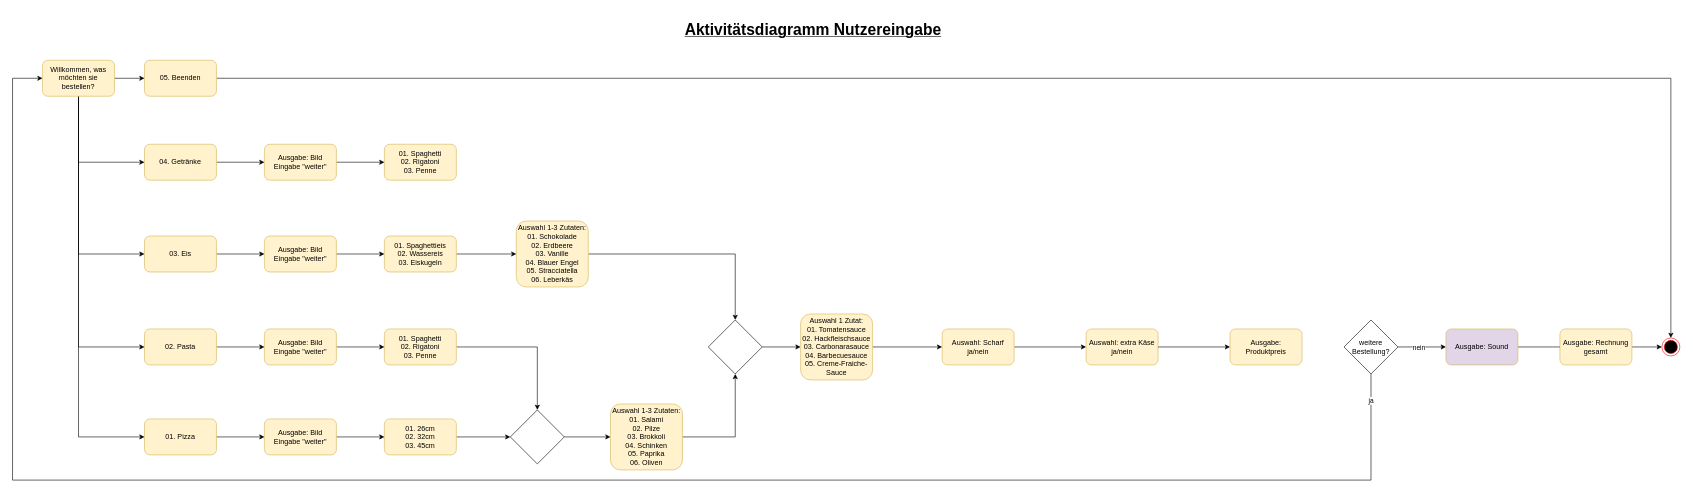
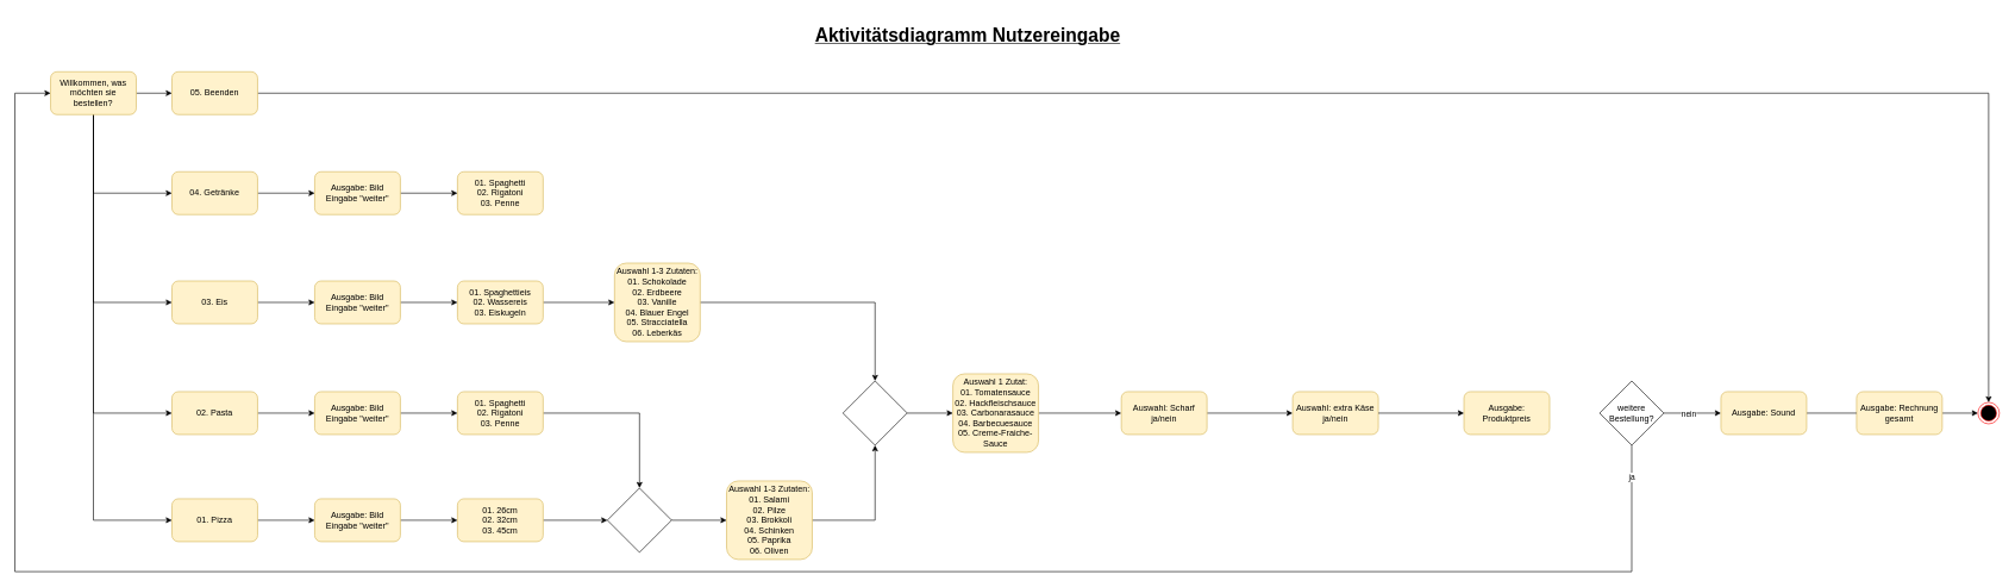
  <mxCell id="0" />
  <mxCell id="1" parent="0" />
  <mxCell id="2" style="edgeStyle=orthogonalEdgeStyle;rounded=0;orthogonalLoop=1;jettySize=auto;html=1;entryX=0;entryY=0.5;entryDx=0;entryDy=0;" edge="1" parent="1" source="7" target="58"><mxGeometry relative="1" as="geometry"><Array as="points"><mxPoint x="130" y="130" /></Array></mxGeometry></mxCell>
  <mxCell id="3" style="edgeStyle=orthogonalEdgeStyle;rounded=0;orthogonalLoop=1;jettySize=auto;html=1;entryX=0;entryY=0.5;entryDx=0;entryDy=0;" edge="1" parent="1" source="7" target="53"><mxGeometry relative="1" as="geometry"><Array as="points"><mxPoint x="130" y="270" /></Array></mxGeometry></mxCell>
  <mxCell id="4" style="edgeStyle=orthogonalEdgeStyle;rounded=0;orthogonalLoop=1;jettySize=auto;html=1;entryX=0;entryY=0.5;entryDx=0;entryDy=0;" edge="1" parent="1" source="7" target="13"><mxGeometry relative="1" as="geometry"><Array as="points"><mxPoint x="130" y="423" /></Array></mxGeometry></mxCell>
  <mxCell id="5" style="edgeStyle=orthogonalEdgeStyle;rounded=0;orthogonalLoop=1;jettySize=auto;html=1;entryX=0;entryY=0.5;entryDx=0;entryDy=0;" edge="1" parent="1" source="7" target="11"><mxGeometry relative="1" as="geometry"><Array as="points"><mxPoint x="130" y="578" /></Array></mxGeometry></mxCell>
  <mxCell id="6" style="edgeStyle=orthogonalEdgeStyle;rounded=0;orthogonalLoop=1;jettySize=auto;html=1;entryX=0;entryY=0.5;entryDx=0;entryDy=0;" edge="1" parent="1" source="7" target="9"><mxGeometry relative="1" as="geometry"><Array as="points"><mxPoint x="130" y="728" /></Array></mxGeometry></mxCell>
  <mxCell id="7" value="Willkommen, was möchten sie bestellen?" style="rounded=1;whiteSpace=wrap;html=1;fillColor=#fff2cc;strokeColor=#d6b656;" parent="1" vertex="1"><mxGeometry x="70" y="100" width="120" height="60" as="geometry" /></mxCell>
  <mxCell id="8" value="" style="edgeStyle=orthogonalEdgeStyle;rounded=0;orthogonalLoop=1;jettySize=auto;html=1;" parent="1" source="9" target="34" edge="1"><mxGeometry relative="1" as="geometry" /></mxCell>
  <mxCell id="9" value="01. Pizza" style="rounded=1;whiteSpace=wrap;html=1;fillColor=#fff2cc;strokeColor=#d6b656;flipH=0;" parent="1" vertex="1"><mxGeometry x="240" y="698" width="120" height="60" as="geometry" /></mxCell>
  <mxCell id="10" style="edgeStyle=orthogonalEdgeStyle;rounded=0;orthogonalLoop=1;jettySize=auto;html=1;entryX=0;entryY=0.5;entryDx=0;entryDy=0;" parent="1" source="11" target="38" edge="1"><mxGeometry relative="1" as="geometry" /></mxCell>
  <mxCell id="11" value="02. Pasta" style="rounded=1;whiteSpace=wrap;html=1;fillColor=#fff2cc;strokeColor=#d6b656;" parent="1" vertex="1"><mxGeometry x="240" y="548" width="120" height="60" as="geometry" /></mxCell>
  <mxCell id="12" style="edgeStyle=orthogonalEdgeStyle;rounded=0;orthogonalLoop=1;jettySize=auto;html=1;entryX=0;entryY=0.5;entryDx=0;entryDy=0;" parent="1" source="13" target="42" edge="1"><mxGeometry relative="1" as="geometry" /></mxCell>
  <mxCell id="13" value="03. Eis" style="rounded=1;whiteSpace=wrap;html=1;fillColor=#fff2cc;strokeColor=#d6b656;" parent="1" vertex="1"><mxGeometry x="240" y="393" width="120" height="60" as="geometry" /></mxCell>
  <mxCell id="14" value="&lt;span style=&quot;font-size: 26px;&quot;&gt;Aktivitätsdiagramm Nutzereingabe&lt;/span&gt;" style="text;html=1;strokeColor=none;fillColor=none;align=center;verticalAlign=middle;whiteSpace=wrap;rounded=0;fontSize=11;fontFamily=Helvetica;fontColor=default;fontStyle=5" parent="1" vertex="1"><mxGeometry x="1100" y="20" width="510" height="60" as="geometry" /></mxCell>
  <mxCell id="15" style="edgeStyle=orthogonalEdgeStyle;rounded=0;orthogonalLoop=1;jettySize=auto;html=1;" parent="1" source="16" target="51" edge="1"><mxGeometry relative="1" as="geometry" /></mxCell>
  <mxCell id="16" value="01. 26cm&lt;br&gt;02. 32cm&lt;br&gt;03. 45cm" style="rounded=1;whiteSpace=wrap;html=1;fillColor=#fff2cc;strokeColor=#d6b656;flipH=0;" parent="1" vertex="1"><mxGeometry x="640" y="698" width="120" height="60" as="geometry" /></mxCell>
  <mxCell id="17" style="edgeStyle=orthogonalEdgeStyle;rounded=0;orthogonalLoop=1;jettySize=auto;html=1;" parent="1" source="18" target="47" edge="1"><mxGeometry relative="1" as="geometry" /></mxCell>
  <mxCell id="18" value="Auswahl 1-3 Zutaten:&lt;br&gt;01. Salami&lt;br&gt;02. Pilze&lt;br&gt;03. Brokkoli&lt;br&gt;04. Schinken&lt;br&gt;05. Paprika&lt;br&gt;06. Oliven" style="rounded=1;whiteSpace=wrap;html=1;fillColor=#fff2cc;strokeColor=#d6b656;flipH=0;" parent="1" vertex="1"><mxGeometry x="1017" y="673" width="120" height="110" as="geometry" /></mxCell>
  <mxCell id="19" style="edgeStyle=orthogonalEdgeStyle;rounded=0;orthogonalLoop=1;jettySize=auto;html=1;entryX=0;entryY=0.5;entryDx=0;entryDy=0;" parent="1" source="20" target="27" edge="1"><mxGeometry relative="1" as="geometry" /></mxCell>
  <mxCell id="20" value="Auswahl 1 Zutat:&lt;br&gt;01. Tomatensauce&lt;br&gt;02. Hackfleischsauce&lt;br&gt;03. Carbonarasauce&lt;br&gt;04. Barbecuesauce&lt;br&gt;05. Creme-Fraiche-Sauce" style="rounded=1;whiteSpace=wrap;html=1;fillColor=#fff2cc;strokeColor=#d6b656;flipH=0;" parent="1" vertex="1"><mxGeometry x="1334" y="523" width="120" height="110" as="geometry" /></mxCell>
  <mxCell id="21" style="edgeStyle=orthogonalEdgeStyle;rounded=0;orthogonalLoop=1;jettySize=auto;html=1;entryX=0;entryY=0.5;entryDx=0;entryDy=0;" parent="1" source="25" target="48" edge="1"><mxGeometry relative="1" as="geometry" /></mxCell>
  <mxCell id="22" value="nein" style="edgeLabel;html=1;align=center;verticalAlign=middle;resizable=0;points=[];" parent="21" vertex="1" connectable="0"><mxGeometry x="-0.143" relative="1" as="geometry"><mxPoint as="offset" /></mxGeometry></mxCell>
  <mxCell id="23" style="edgeStyle=orthogonalEdgeStyle;rounded=0;orthogonalLoop=1;jettySize=auto;html=1;entryX=0;entryY=0.5;entryDx=0;entryDy=0;" edge="1" parent="1" source="25" target="7"><mxGeometry relative="1" as="geometry"><Array as="points"><mxPoint x="2285" y="800" /><mxPoint x="20" y="800" /><mxPoint x="20" y="130" /></Array></mxGeometry></mxCell>
  <mxCell id="24" value="ja" style="edgeLabel;html=1;align=center;verticalAlign=middle;resizable=0;points=[];" vertex="1" connectable="0" parent="23"><mxGeometry x="-0.972" y="-1" relative="1" as="geometry"><mxPoint as="offset" /></mxGeometry></mxCell>
  <mxCell id="25" value="weitere Bestellung?" style="rhombus;whiteSpace=wrap;html=1;flipH=0;" parent="1" vertex="1"><mxGeometry x="2240" y="533" width="90" height="90" as="geometry" /></mxCell>
  <mxCell id="26" style="edgeStyle=orthogonalEdgeStyle;rounded=0;orthogonalLoop=1;jettySize=auto;html=1;entryX=0;entryY=0.5;entryDx=0;entryDy=0;" parent="1" source="27" target="28" edge="1"><mxGeometry relative="1" as="geometry" /></mxCell>
  <mxCell id="27" value="Auswahl: Scharf&lt;br&gt;ja/nein" style="rounded=1;whiteSpace=wrap;html=1;fillColor=#fff2cc;strokeColor=#d6b656;flipH=0;" parent="1" vertex="1"><mxGeometry x="1570" y="548" width="120" height="60" as="geometry" /></mxCell>
  <mxCell id="28" value="Auswahl: extra Käse&lt;br&gt;ja/nein" style="rounded=1;whiteSpace=wrap;html=1;fillColor=#fff2cc;strokeColor=#d6b656;flipH=0;" parent="1" vertex="1"><mxGeometry x="1810" y="548" width="120" height="60" as="geometry" /></mxCell>
  <mxCell id="29" style="edgeStyle=orthogonalEdgeStyle;rounded=0;orthogonalLoop=1;jettySize=auto;html=1;entryX=0;entryY=0.5;entryDx=0;entryDy=0;" parent="1" source="30" target="49" edge="1"><mxGeometry relative="1" as="geometry" /></mxCell>
  <mxCell id="30" value="Ausgabe: Rechnung gesamt" style="rounded=1;whiteSpace=wrap;html=1;fillColor=#fff2cc;strokeColor=#d6b656;flipH=0;" parent="1" vertex="1"><mxGeometry x="2600" y="548" width="120" height="60" as="geometry" /></mxCell>
  <mxCell id="31" value="Ausgabe: Produktpreis" style="rounded=1;whiteSpace=wrap;html=1;fillColor=#fff2cc;strokeColor=#d6b656;flipH=0;" parent="1" vertex="1"><mxGeometry x="2050" y="548" width="120" height="60" as="geometry" /></mxCell>
  <mxCell id="32" style="edgeStyle=orthogonalEdgeStyle;rounded=0;orthogonalLoop=1;jettySize=auto;html=1;entryX=0;entryY=0.5;entryDx=0;entryDy=0;endArrow=none;" parent="1" source="48" target="30" edge="1"><mxGeometry relative="1" as="geometry" /></mxCell>
  <mxCell id="33" style="edgeStyle=orthogonalEdgeStyle;rounded=0;orthogonalLoop=1;jettySize=auto;html=1;" parent="1" source="34" target="16" edge="1"><mxGeometry relative="1" as="geometry" /></mxCell>
  <mxCell id="34" value="Ausgabe: Bild&lt;br&gt;Eingabe &quot;weiter&quot;" style="rounded=1;whiteSpace=wrap;html=1;fillColor=#fff2cc;strokeColor=#d6b656;" parent="1" vertex="1"><mxGeometry x="440" y="698" width="120" height="60" as="geometry" /></mxCell>
  <mxCell id="35" style="edgeStyle=orthogonalEdgeStyle;rounded=0;orthogonalLoop=1;jettySize=auto;html=1;entryX=0.5;entryY=0;entryDx=0;entryDy=0;" parent="1" source="36" target="51" edge="1"><mxGeometry relative="1" as="geometry" /></mxCell>
  <mxCell id="36" value="01. Spaghetti&lt;br&gt;02. Rigatoni&lt;br&gt;03. Penne" style="rounded=1;whiteSpace=wrap;html=1;fillColor=#fff2cc;strokeColor=#d6b656;flipH=0;" parent="1" vertex="1"><mxGeometry x="640" y="548" width="120" height="60" as="geometry" /></mxCell>
  <mxCell id="37" style="edgeStyle=orthogonalEdgeStyle;rounded=0;orthogonalLoop=1;jettySize=auto;html=1;" parent="1" source="38" target="36" edge="1"><mxGeometry relative="1" as="geometry" /></mxCell>
  <mxCell id="38" value="Ausgabe: Bild&lt;br&gt;Eingabe &quot;weiter&quot;" style="rounded=1;whiteSpace=wrap;html=1;fillColor=#fff2cc;strokeColor=#d6b656;" parent="1" vertex="1"><mxGeometry x="440" y="548" width="120" height="60" as="geometry" /></mxCell>
  <mxCell id="39" style="edgeStyle=orthogonalEdgeStyle;rounded=0;orthogonalLoop=1;jettySize=auto;html=1;entryX=0;entryY=0.5;entryDx=0;entryDy=0;" parent="1" source="40" target="44" edge="1"><mxGeometry relative="1" as="geometry" /></mxCell>
  <mxCell id="40" value="01. Spaghettieis&lt;br&gt;02. Wassereis&lt;br&gt;03. Eiskugeln" style="rounded=1;whiteSpace=wrap;html=1;fillColor=#fff2cc;strokeColor=#d6b656;flipH=0;" parent="1" vertex="1"><mxGeometry x="640" y="393" width="120" height="60" as="geometry" /></mxCell>
  <mxCell id="41" style="edgeStyle=orthogonalEdgeStyle;rounded=0;orthogonalLoop=1;jettySize=auto;html=1;" parent="1" source="42" target="40" edge="1"><mxGeometry relative="1" as="geometry" /></mxCell>
  <mxCell id="42" value="Ausgabe: Bild&lt;br&gt;Eingabe &quot;weiter&quot;" style="rounded=1;whiteSpace=wrap;html=1;fillColor=#fff2cc;strokeColor=#d6b656;" parent="1" vertex="1"><mxGeometry x="440" y="393" width="120" height="60" as="geometry" /></mxCell>
  <mxCell id="43" style="edgeStyle=orthogonalEdgeStyle;rounded=0;orthogonalLoop=1;jettySize=auto;html=1;entryX=0.5;entryY=0;entryDx=0;entryDy=0;" parent="1" source="44" target="47" edge="1"><mxGeometry relative="1" as="geometry" /></mxCell>
  <mxCell id="44" value="Auswahl 1-3 Zutaten:&lt;br&gt;01. Schokolade&lt;br&gt;02. Erdbeere&lt;br&gt;03. Vanille&lt;br&gt;04. Blauer Engel&lt;br&gt;05. Stracciatella&lt;br&gt;06. Leberkäs" style="rounded=1;whiteSpace=wrap;html=1;fillColor=#fff2cc;strokeColor=#d6b656;flipH=0;" parent="1" vertex="1"><mxGeometry x="860" y="368" width="120" height="110" as="geometry" /></mxCell>
  <mxCell id="45" style="edgeStyle=orthogonalEdgeStyle;rounded=0;orthogonalLoop=1;jettySize=auto;html=1;entryX=0;entryY=0.5;entryDx=0;entryDy=0;exitX=1;exitY=0.5;exitDx=0;exitDy=0;" parent="1" source="28" target="31" edge="1"><mxGeometry relative="1" as="geometry"><mxPoint x="1980" y="578" as="sourcePoint" /></mxGeometry></mxCell>
  <mxCell id="46" style="edgeStyle=orthogonalEdgeStyle;rounded=0;orthogonalLoop=1;jettySize=auto;html=1;entryX=0;entryY=0.5;entryDx=0;entryDy=0;" parent="1" source="47" target="20" edge="1"><mxGeometry relative="1" as="geometry" /></mxCell>
  <mxCell id="47" value="" style="rhombus;whiteSpace=wrap;html=1;flipH=0;" parent="1" vertex="1"><mxGeometry x="1180" y="533" width="90" height="90" as="geometry" /></mxCell>
- <mxCell id="48" value="Ausgabe: Sound" style="rounded=1;whiteSpace=wrap;html=1;fillColor=#e1d5e7;strokeColor=#d6b656;flipH=0;" parent="1" vertex="1"><mxGeometry x="2410" y="548" width="120" height="60" as="geometry" /></mxCell>
+ <mxCell id="48" value="Ausgabe: Sound" style="rounded=1;whiteSpace=wrap;html=1;fillColor=#fff2cc;strokeColor=#d6b656;flipH=0;" parent="1" vertex="1"><mxGeometry x="2410" y="548" width="120" height="60" as="geometry" /></mxCell>
  <mxCell id="49" value="" style="ellipse;html=1;shape=endState;fillColor=#000000;strokeColor=#ff0000;" parent="1" vertex="1"><mxGeometry x="2770" y="563" width="30" height="30" as="geometry" /></mxCell>
  <mxCell id="50" style="edgeStyle=orthogonalEdgeStyle;rounded=0;orthogonalLoop=1;jettySize=auto;html=1;" parent="1" source="51" target="18" edge="1"><mxGeometry relative="1" as="geometry" /></mxCell>
  <mxCell id="51" value="" style="rhombus;whiteSpace=wrap;html=1;flipH=0;" parent="1" vertex="1"><mxGeometry x="850" y="683" width="90" height="90" as="geometry" /></mxCell>
  <mxCell id="52" style="edgeStyle=orthogonalEdgeStyle;rounded=0;orthogonalLoop=1;jettySize=auto;html=1;entryX=0;entryY=0.5;entryDx=0;entryDy=0;" edge="1" parent="1" source="53" target="56"><mxGeometry relative="1" as="geometry" /></mxCell>
  <mxCell id="53" value="04. Getränke" style="rounded=1;whiteSpace=wrap;html=1;fillColor=#fff2cc;strokeColor=#d6b656;" vertex="1" parent="1"><mxGeometry x="240" y="240" width="120" height="60" as="geometry" /></mxCell>
  <mxCell id="54" value="01. Spaghetti&lt;br&gt;02. Rigatoni&lt;br&gt;03. Penne" style="rounded=1;whiteSpace=wrap;html=1;fillColor=#fff2cc;strokeColor=#d6b656;flipH=0;" vertex="1" parent="1"><mxGeometry x="640" y="240" width="120" height="60" as="geometry" /></mxCell>
  <mxCell id="55" style="edgeStyle=orthogonalEdgeStyle;rounded=0;orthogonalLoop=1;jettySize=auto;html=1;" edge="1" parent="1" source="56" target="54"><mxGeometry relative="1" as="geometry" /></mxCell>
  <mxCell id="56" value="Ausgabe: Bild&lt;br&gt;Eingabe &quot;weiter&quot;" style="rounded=1;whiteSpace=wrap;html=1;fillColor=#fff2cc;strokeColor=#d6b656;" vertex="1" parent="1"><mxGeometry x="440" y="240" width="120" height="60" as="geometry" /></mxCell>
  <mxCell id="57" style="edgeStyle=orthogonalEdgeStyle;rounded=0;orthogonalLoop=1;jettySize=auto;html=1;entryX=0.5;entryY=0;entryDx=0;entryDy=0;" edge="1" parent="1" source="58" target="49"><mxGeometry relative="1" as="geometry" /></mxCell>
  <mxCell id="58" value="05. Beenden" style="rounded=1;whiteSpace=wrap;html=1;fillColor=#fff2cc;strokeColor=#d6b656;" vertex="1" parent="1"><mxGeometry x="240" y="100" width="120" height="60" as="geometry" /></mxCell>
